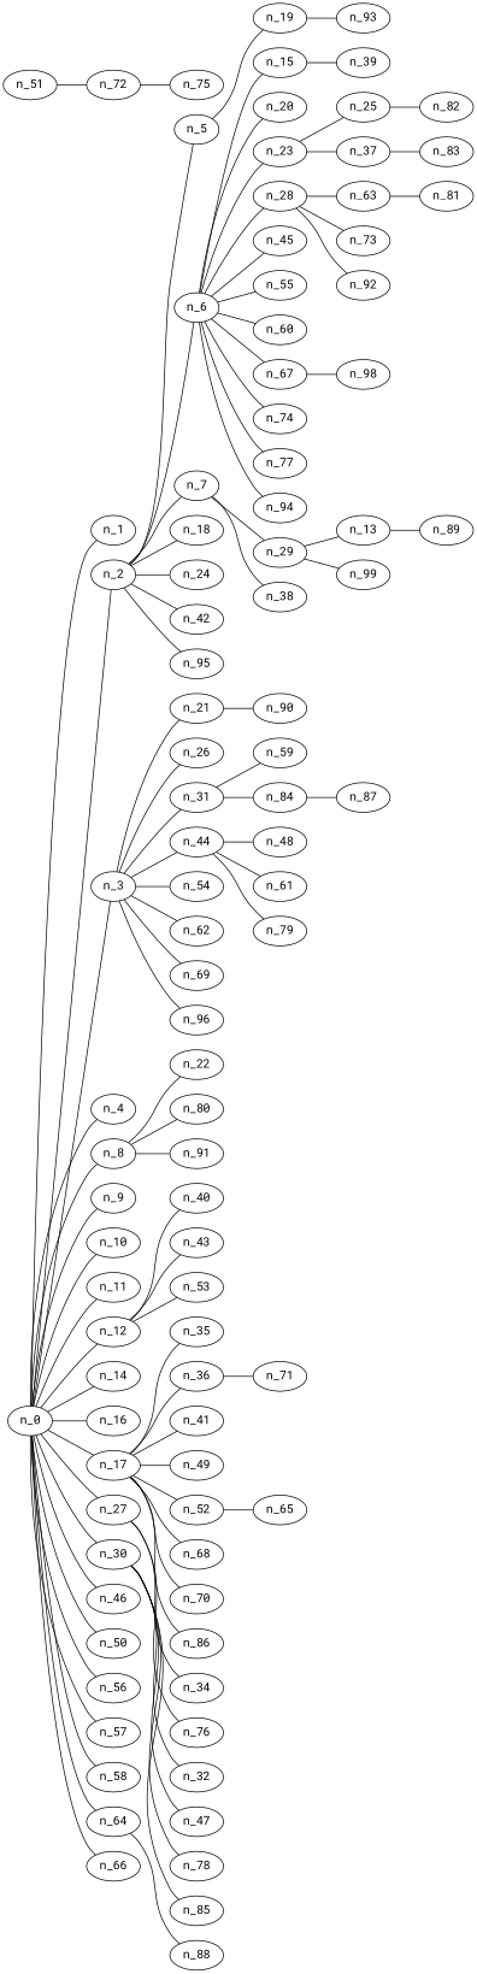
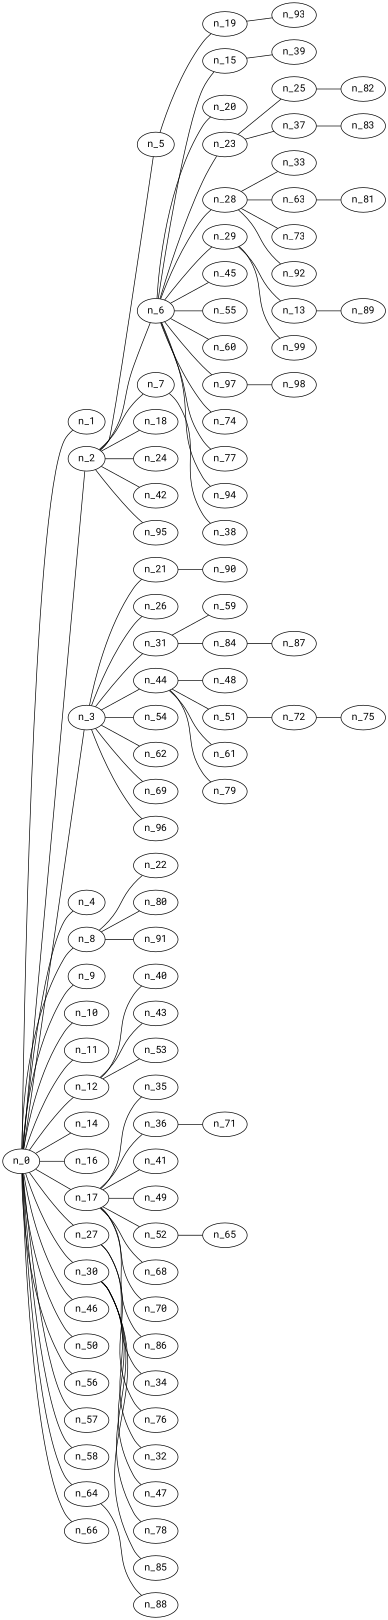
  graph {
    fontname="Roboto Mono"
    rankdir=LR
    node [fontname="Roboto Mono"]
    edge [fontname="Roboto Mono"]
    n_0
    n_1
    n_2
    n_3
    n_4
    n_8
    n_9
    n_10
    n_11
    n_12
    n_14
    n_16
    n_17
    n_27
    n_30
    n_46
    n_50
    n_56
    n_57
    n_58
    n_64
    n_66
    n_5
    n_6
    n_7
    n_18
    n_24
    n_42
    n_95
    n_21
    n_26
    n_31
    n_44
    n_54
    n_62
    n_69
    n_96
    n_22
    n_80
    n_91
    n_40
    n_43
    n_53
    n_35
    n_36
    n_41
    n_49
    n_52
    n_68
    n_70
    n_86
    n_34
    n_76
    n_32
    n_47
    n_78
    n_85
    n_88
    n_19
    n_15
    n_20
    n_23
    n_28
    n_29
    n_45
    n_55
    n_60
-   n_67
+   n_67 [label=n_97]
    n_74
    n_77
    n_94
    n_38
    n_90
    n_59
    n_84
    n_48
    n_51
    n_61
    n_79
    n_71
    n_65
    n_87
    n_72
    n_75
    n_93
    n_13
    n_89
    n_39
    n_25
    n_37
+   n_33
    n_63
    n_73
    n_92
    n_99
    n_98
    n_82
    n_83
    n_81
    n_0 -- n_1
    n_0 -- n_2
    n_0 -- n_3
    n_0 -- n_4
    n_0 -- n_8
    n_0 -- n_9
    n_0 -- n_10
    n_0 -- n_11
    n_0 -- n_12
    n_0 -- n_14
    n_0 -- n_16
    n_0 -- n_17
    n_0 -- n_27
    n_0 -- n_30
    n_0 -- n_46
    n_0 -- n_50
    n_0 -- n_56
    n_0 -- n_57
    n_0 -- n_58
    n_0 -- n_64
    n_0 -- n_66
    n_2 -- n_5
    n_2 -- n_6
    n_2 -- n_7
    n_2 -- n_18
    n_2 -- n_24
    n_2 -- n_42
    n_2 -- n_95
    n_3 -- n_21
    n_3 -- n_26
    n_3 -- n_31
    n_3 -- n_44
    n_3 -- n_54
    n_3 -- n_62
    n_3 -- n_69
    n_3 -- n_96
    n_8 -- n_22
    n_8 -- n_80
    n_8 -- n_91
    n_12 -- n_40
    n_12 -- n_43
    n_12 -- n_53
    n_17 -- n_35
    n_17 -- n_36
    n_17 -- n_41
    n_17 -- n_49
    n_17 -- n_52
    n_17 -- n_68
    n_17 -- n_70
    n_17 -- n_86
    n_27 -- n_34
    n_27 -- n_76
    n_30 -- n_32
    n_30 -- n_47
    n_30 -- n_78
    n_30 -- n_85
    n_64 -- n_88
    n_5 -- n_19
    n_6 -- n_15
    n_6 -- n_20
    n_6 -- n_23
    n_6 -- n_28
-   n_7 -- n_29
+   n_6 -- n_29
    n_6 -- n_45
    n_6 -- n_55
    n_6 -- n_60
    n_6 -- n_67
    n_6 -- n_74
    n_6 -- n_77
    n_6 -- n_94
    n_7 -- n_38
    n_21 -- n_90
    n_31 -- n_59
    n_31 -- n_84
    n_44 -- n_48
+   n_44 -- n_51
    n_44 -- n_61
    n_44 -- n_79
    n_36 -- n_71
    n_52 -- n_65
    n_19 -- n_93
    n_15 -- n_39
    n_23 -- n_25
    n_23 -- n_37
+   n_28 -- n_33
    n_28 -- n_63
    n_28 -- n_73
    n_28 -- n_92
    n_29 -- n_13
    n_29 -- n_99
    n_67 -- n_98
    n_84 -- n_87
    n_51 -- n_72
    n_72 -- n_75
    n_13 -- n_89
    n_25 -- n_82
    n_37 -- n_83
    n_63 -- n_81
  }
